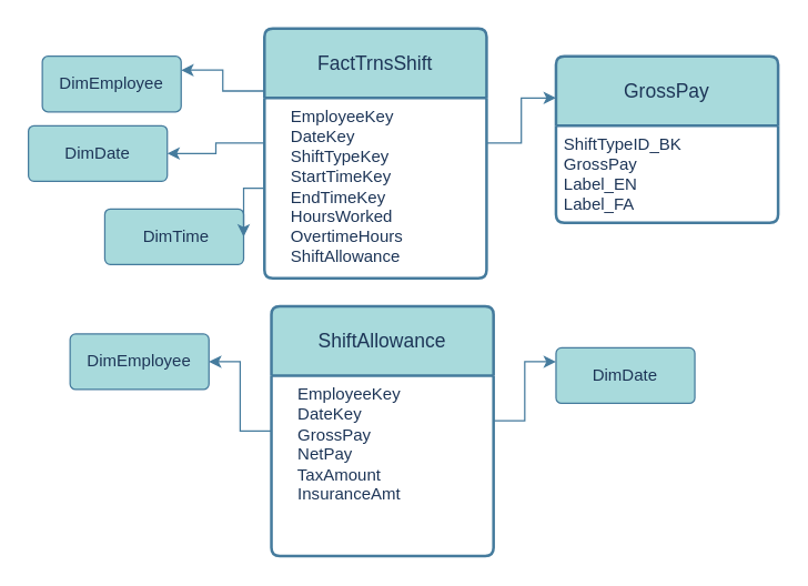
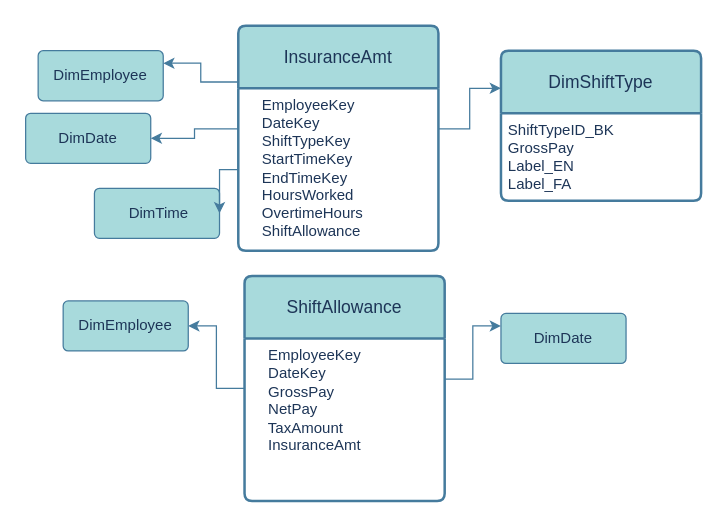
  <mxCell id="0" />
  <mxCell id="1" parent="0" />
- <mxCell id="2" value="GrossPay" style="swimlane;childLayout=stackLayout;horizontal=1;startSize=50;horizontalStack=0;rounded=1;fontSize=14;fontStyle=0;strokeWidth=2;resizeParent=0;resizeLast=1;shadow=0;dashed=0;align=center;arcSize=4;whiteSpace=wrap;html=1;labelBackgroundColor=none;fillColor=#A8DADC;strokeColor=#457B9D;fontColor=#1D3557;" vertex="1" parent="1"><mxGeometry x="400" y="40" width="160" height="120" as="geometry" /></mxCell>
+ <mxCell id="2" value="DimShiftType" style="swimlane;childLayout=stackLayout;horizontal=1;startSize=50;horizontalStack=0;rounded=1;fontSize=14;fontStyle=0;strokeWidth=2;resizeParent=0;resizeLast=1;shadow=0;dashed=0;align=center;arcSize=4;whiteSpace=wrap;html=1;labelBackgroundColor=none;fillColor=#A8DADC;strokeColor=#457B9D;fontColor=#1D3557;" vertex="1" parent="1"><mxGeometry x="400" y="40" width="160" height="120" as="geometry" /></mxCell>
  <mxCell id="3" value="ShiftTypeID_BK&lt;div&gt;GrossPay&lt;/div&gt;&lt;div&gt;Label_EN&lt;/div&gt;&lt;div&gt;Label_FA&lt;/div&gt;" style="align=left;strokeColor=none;fillColor=none;spacingLeft=4;spacingRight=4;fontSize=12;verticalAlign=top;resizable=0;rotatable=0;part=1;html=1;whiteSpace=wrap;labelBackgroundColor=none;fontColor=#1D3557;" vertex="1" parent="2"><mxGeometry y="50" width="160" height="70" as="geometry" /></mxCell>
  <mxCell id="4" style="edgeStyle=orthogonalEdgeStyle;rounded=0;orthogonalLoop=1;jettySize=auto;html=1;exitX=0;exitY=0.25;exitDx=0;exitDy=0;entryX=1;entryY=0.25;entryDx=0;entryDy=0;labelBackgroundColor=none;strokeColor=#457B9D;fontColor=default;" edge="1" parent="1" source="5" target="11"><mxGeometry relative="1" as="geometry" /></mxCell>
- <mxCell id="5" value="FactTrnsShift" style="swimlane;childLayout=stackLayout;horizontal=1;startSize=50;horizontalStack=0;rounded=1;fontSize=14;fontStyle=0;strokeWidth=2;resizeParent=0;resizeLast=1;shadow=0;dashed=0;align=center;arcSize=4;whiteSpace=wrap;html=1;labelBackgroundColor=none;fillColor=#A8DADC;strokeColor=#457B9D;fontColor=#1D3557;" vertex="1" parent="1"><mxGeometry x="190" y="20" width="160" height="180" as="geometry" /></mxCell>
+ <mxCell id="5" value="InsuranceAmt" style="swimlane;childLayout=stackLayout;horizontal=1;startSize=50;horizontalStack=0;rounded=1;fontSize=14;fontStyle=0;strokeWidth=2;resizeParent=0;resizeLast=1;shadow=0;dashed=0;align=center;arcSize=4;whiteSpace=wrap;html=1;labelBackgroundColor=none;fillColor=#A8DADC;strokeColor=#457B9D;fontColor=#1D3557;" vertex="1" parent="1"><mxGeometry x="190" y="20" width="160" height="180" as="geometry" /></mxCell>
  <mxCell id="6" value="&lt;div&gt;&amp;nbsp; &amp;nbsp; EmployeeKey&amp;nbsp; &amp;nbsp;&lt;/div&gt;&lt;div&gt;&amp;nbsp; &amp;nbsp; DateKey&amp;nbsp; &amp;nbsp; &amp;nbsp; &amp;nbsp;&lt;/div&gt;&lt;div&gt;&amp;nbsp; &amp;nbsp; ShiftTypeKey&amp;nbsp;&amp;nbsp;&lt;/div&gt;&lt;div&gt;&amp;nbsp; &amp;nbsp; StartTimeKey&amp;nbsp;&amp;nbsp;&lt;/div&gt;&lt;div&gt;&amp;nbsp; &amp;nbsp; EndTimeKey&amp;nbsp; &amp;nbsp;&amp;nbsp;&lt;/div&gt;&lt;div&gt;&amp;nbsp; &amp;nbsp; HoursWorked&amp;nbsp; &amp;nbsp;&lt;/div&gt;&lt;div&gt;&amp;nbsp; &amp;nbsp; OvertimeHours&amp;nbsp;&lt;/div&gt;&lt;div&gt;&amp;nbsp; &amp;nbsp; ShiftAllowance&amp;nbsp;&lt;/div&gt;&lt;div&gt;&lt;br&gt;&lt;/div&gt;" style="align=left;strokeColor=none;fillColor=none;spacingLeft=4;spacingRight=4;fontSize=12;verticalAlign=top;resizable=0;rotatable=0;part=1;html=1;whiteSpace=wrap;labelBackgroundColor=none;fontColor=#1D3557;" vertex="1" parent="5"><mxGeometry y="50" width="160" height="130" as="geometry" /></mxCell>
  <mxCell id="7" style="edgeStyle=orthogonalEdgeStyle;rounded=0;orthogonalLoop=1;jettySize=auto;html=1;exitX=0;exitY=0.5;exitDx=0;exitDy=0;labelBackgroundColor=none;strokeColor=#457B9D;fontColor=default;" edge="1" parent="1" source="8" target="16"><mxGeometry relative="1" as="geometry" /></mxCell>
  <mxCell id="8" value="ShiftAllowance" style="swimlane;childLayout=stackLayout;horizontal=1;startSize=50;horizontalStack=0;rounded=1;fontSize=14;fontStyle=0;strokeWidth=2;resizeParent=0;resizeLast=1;shadow=0;dashed=0;align=center;arcSize=4;whiteSpace=wrap;html=1;labelBackgroundColor=none;fillColor=#A8DADC;strokeColor=#457B9D;fontColor=#1D3557;" vertex="1" parent="1"><mxGeometry x="195" y="220" width="160" height="180" as="geometry" /></mxCell>
  <mxCell id="9" value="&lt;div&gt;&lt;div&gt;&amp;nbsp; &amp;nbsp; EmployeeKey&amp;nbsp;&amp;nbsp;&lt;/div&gt;&lt;div&gt;&amp;nbsp; &amp;nbsp; DateKey&lt;span style=&quot;white-space:pre&quot;&gt;&#09;&#09;&lt;/span&gt;&amp;nbsp;&lt;/div&gt;&lt;div&gt;&amp;nbsp; &amp;nbsp; GrossPay&amp;nbsp; &amp;nbsp; &amp;nbsp;&amp;nbsp;&lt;/div&gt;&lt;div&gt;&amp;nbsp; &amp;nbsp; NetPay&amp;nbsp; &amp;nbsp; &amp;nbsp; &amp;nbsp;&amp;nbsp;&lt;/div&gt;&lt;div&gt;&amp;nbsp; &amp;nbsp; TaxAmount&amp;nbsp; &amp;nbsp; &amp;nbsp;&lt;/div&gt;&lt;div&gt;&amp;nbsp; &amp;nbsp; InsuranceAmt&amp;nbsp;&lt;/div&gt;&lt;/div&gt;" style="align=left;strokeColor=none;fillColor=none;spacingLeft=4;spacingRight=4;fontSize=12;verticalAlign=top;resizable=0;rotatable=0;part=1;html=1;whiteSpace=wrap;labelBackgroundColor=none;fontColor=#1D3557;" vertex="1" parent="8"><mxGeometry y="50" width="160" height="130" as="geometry" /></mxCell>
  <mxCell id="10" style="edgeStyle=orthogonalEdgeStyle;rounded=0;orthogonalLoop=1;jettySize=auto;html=1;exitX=1;exitY=0.25;exitDx=0;exitDy=0;entryX=0;entryY=0.25;entryDx=0;entryDy=0;labelBackgroundColor=none;strokeColor=#457B9D;fontColor=default;" edge="1" parent="1" source="6" target="2"><mxGeometry relative="1" as="geometry" /></mxCell>
  <mxCell id="11" value="DimEmployee" style="rounded=1;arcSize=10;whiteSpace=wrap;html=1;align=center;labelBackgroundColor=none;fillColor=#A8DADC;strokeColor=#457B9D;fontColor=#1D3557;" vertex="1" parent="1"><mxGeometry x="30" y="40" width="100" height="40" as="geometry" /></mxCell>
  <mxCell id="12" value="DimDate" style="rounded=1;arcSize=10;whiteSpace=wrap;html=1;align=center;labelBackgroundColor=none;fillColor=#A8DADC;strokeColor=#457B9D;fontColor=#1D3557;" vertex="1" parent="1"><mxGeometry x="20" y="90" width="100" height="40" as="geometry" /></mxCell>
  <mxCell id="13" style="edgeStyle=orthogonalEdgeStyle;rounded=0;orthogonalLoop=1;jettySize=auto;html=1;exitX=0;exitY=0.25;exitDx=0;exitDy=0;entryX=1;entryY=0.5;entryDx=0;entryDy=0;labelBackgroundColor=none;strokeColor=#457B9D;fontColor=default;" edge="1" parent="1" source="6" target="12"><mxGeometry relative="1" as="geometry" /></mxCell>
  <mxCell id="14" value="&amp;nbsp;DimTime" style="rounded=1;arcSize=10;whiteSpace=wrap;html=1;align=center;labelBackgroundColor=none;fillColor=#A8DADC;strokeColor=#457B9D;fontColor=#1D3557;" vertex="1" parent="1"><mxGeometry x="75" y="150" width="100" height="40" as="geometry" /></mxCell>
  <mxCell id="15" style="edgeStyle=orthogonalEdgeStyle;rounded=0;orthogonalLoop=1;jettySize=auto;html=1;exitX=0;exitY=0.5;exitDx=0;exitDy=0;entryX=1;entryY=0.5;entryDx=0;entryDy=0;labelBackgroundColor=none;strokeColor=#457B9D;fontColor=default;" edge="1" parent="1" source="6" target="14"><mxGeometry relative="1" as="geometry" /></mxCell>
  <mxCell id="16" value="DimEmployee" style="rounded=1;arcSize=10;whiteSpace=wrap;html=1;align=center;labelBackgroundColor=none;fillColor=#A8DADC;strokeColor=#457B9D;fontColor=#1D3557;" vertex="1" parent="1"><mxGeometry x="50" y="240" width="100" height="40" as="geometry" /></mxCell>
  <mxCell id="17" value="DimDate" style="rounded=1;arcSize=10;whiteSpace=wrap;html=1;align=center;labelBackgroundColor=none;fillColor=#A8DADC;strokeColor=#457B9D;fontColor=#1D3557;" vertex="1" parent="1"><mxGeometry x="400" y="250" width="100" height="40" as="geometry" /></mxCell>
  <mxCell id="18" style="edgeStyle=orthogonalEdgeStyle;rounded=0;orthogonalLoop=1;jettySize=auto;html=1;exitX=1;exitY=0.25;exitDx=0;exitDy=0;entryX=0;entryY=0.25;entryDx=0;entryDy=0;labelBackgroundColor=none;strokeColor=#457B9D;fontColor=default;" edge="1" parent="1" source="9" target="17"><mxGeometry relative="1" as="geometry" /></mxCell>
